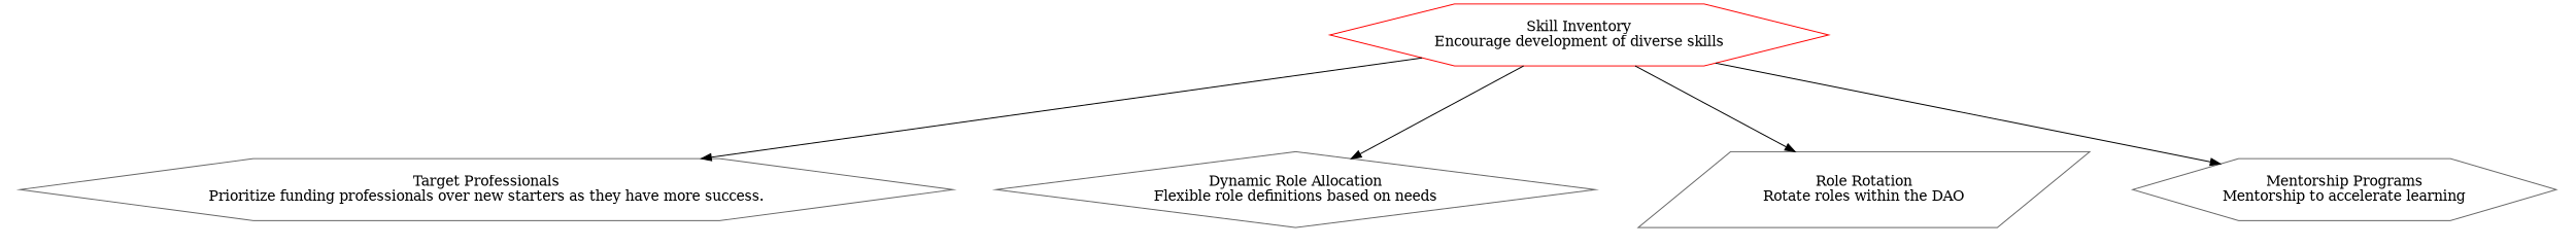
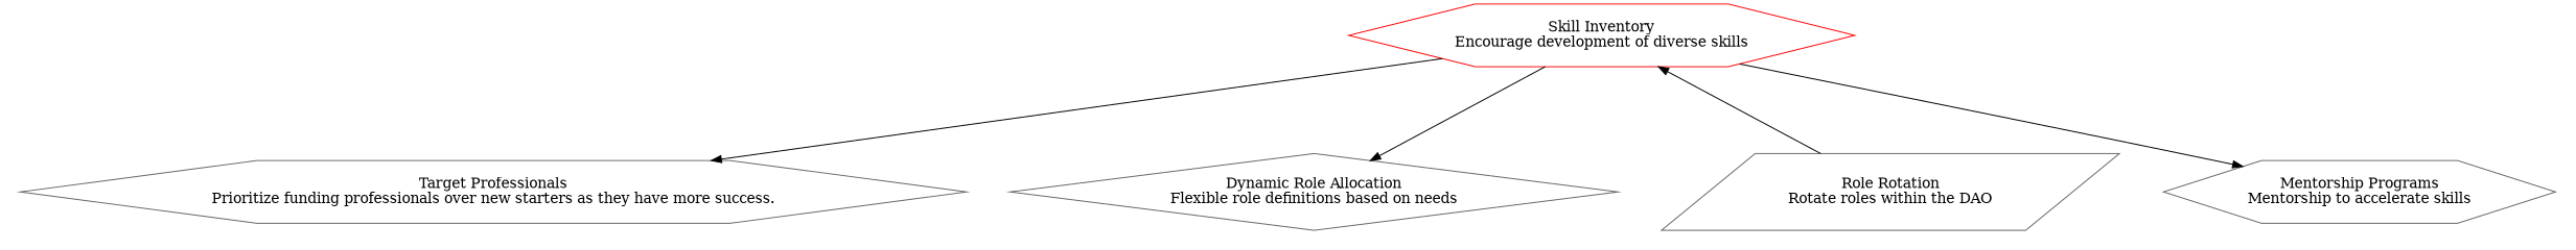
  digraph {
    nodesep=0.6
    rankdir=TB
    ranksep=1.2
    node [color=gray40 shape=hexagon]
-   n1 [label="Mentorship Programs\nMentorship to accelerate learning"]
+   n1 [label="Mentorship Programs\nMentorship to accelerate skills"]
    n2 [label="Role Rotation\nRotate roles within the DAO" shape=parallelogram]
    n3 [label="Dynamic Role Allocation\nFlexible role definitions based on needs" shape=diamond]
    n4 [label="Target Professionals\nPrioritize funding professionals over new starters as they have more success.\n"]
    n5 [color=red label="Skill Inventory\nEncourage development of diverse skills"]
    subgraph cluster_1 {
      rank=min
      style=invis
      n1
      n2
      n3
      n4
    }
    n5 -> n1
-   n5 -> n2
+   n2 -> n5
    n5 -> n3
    n5 -> n4
  }
